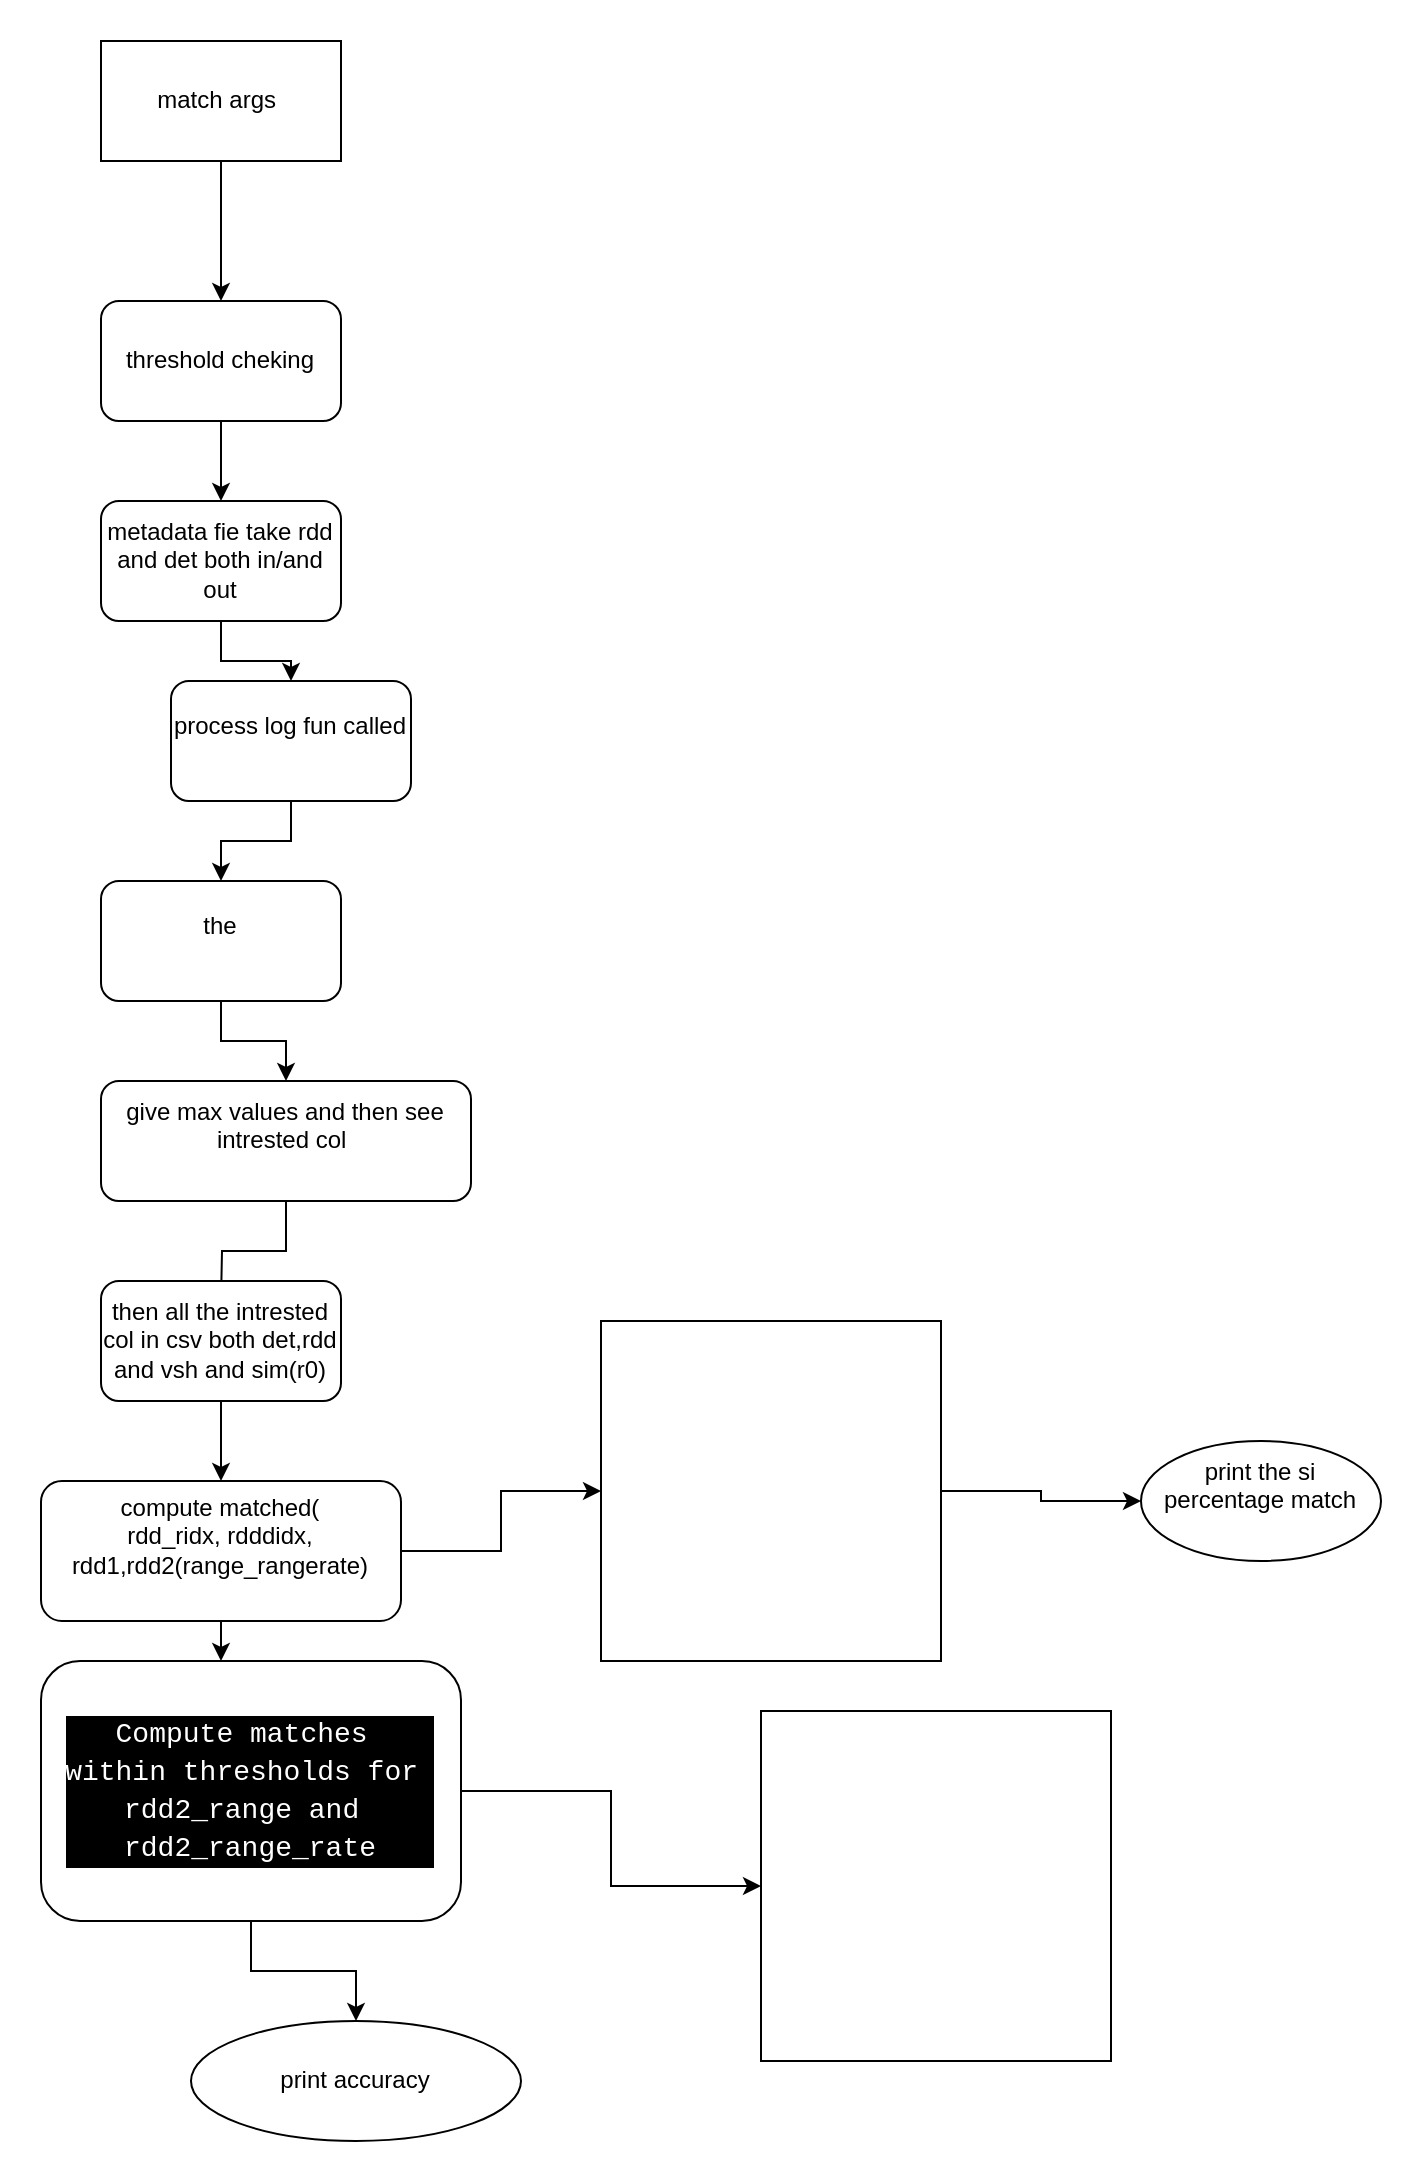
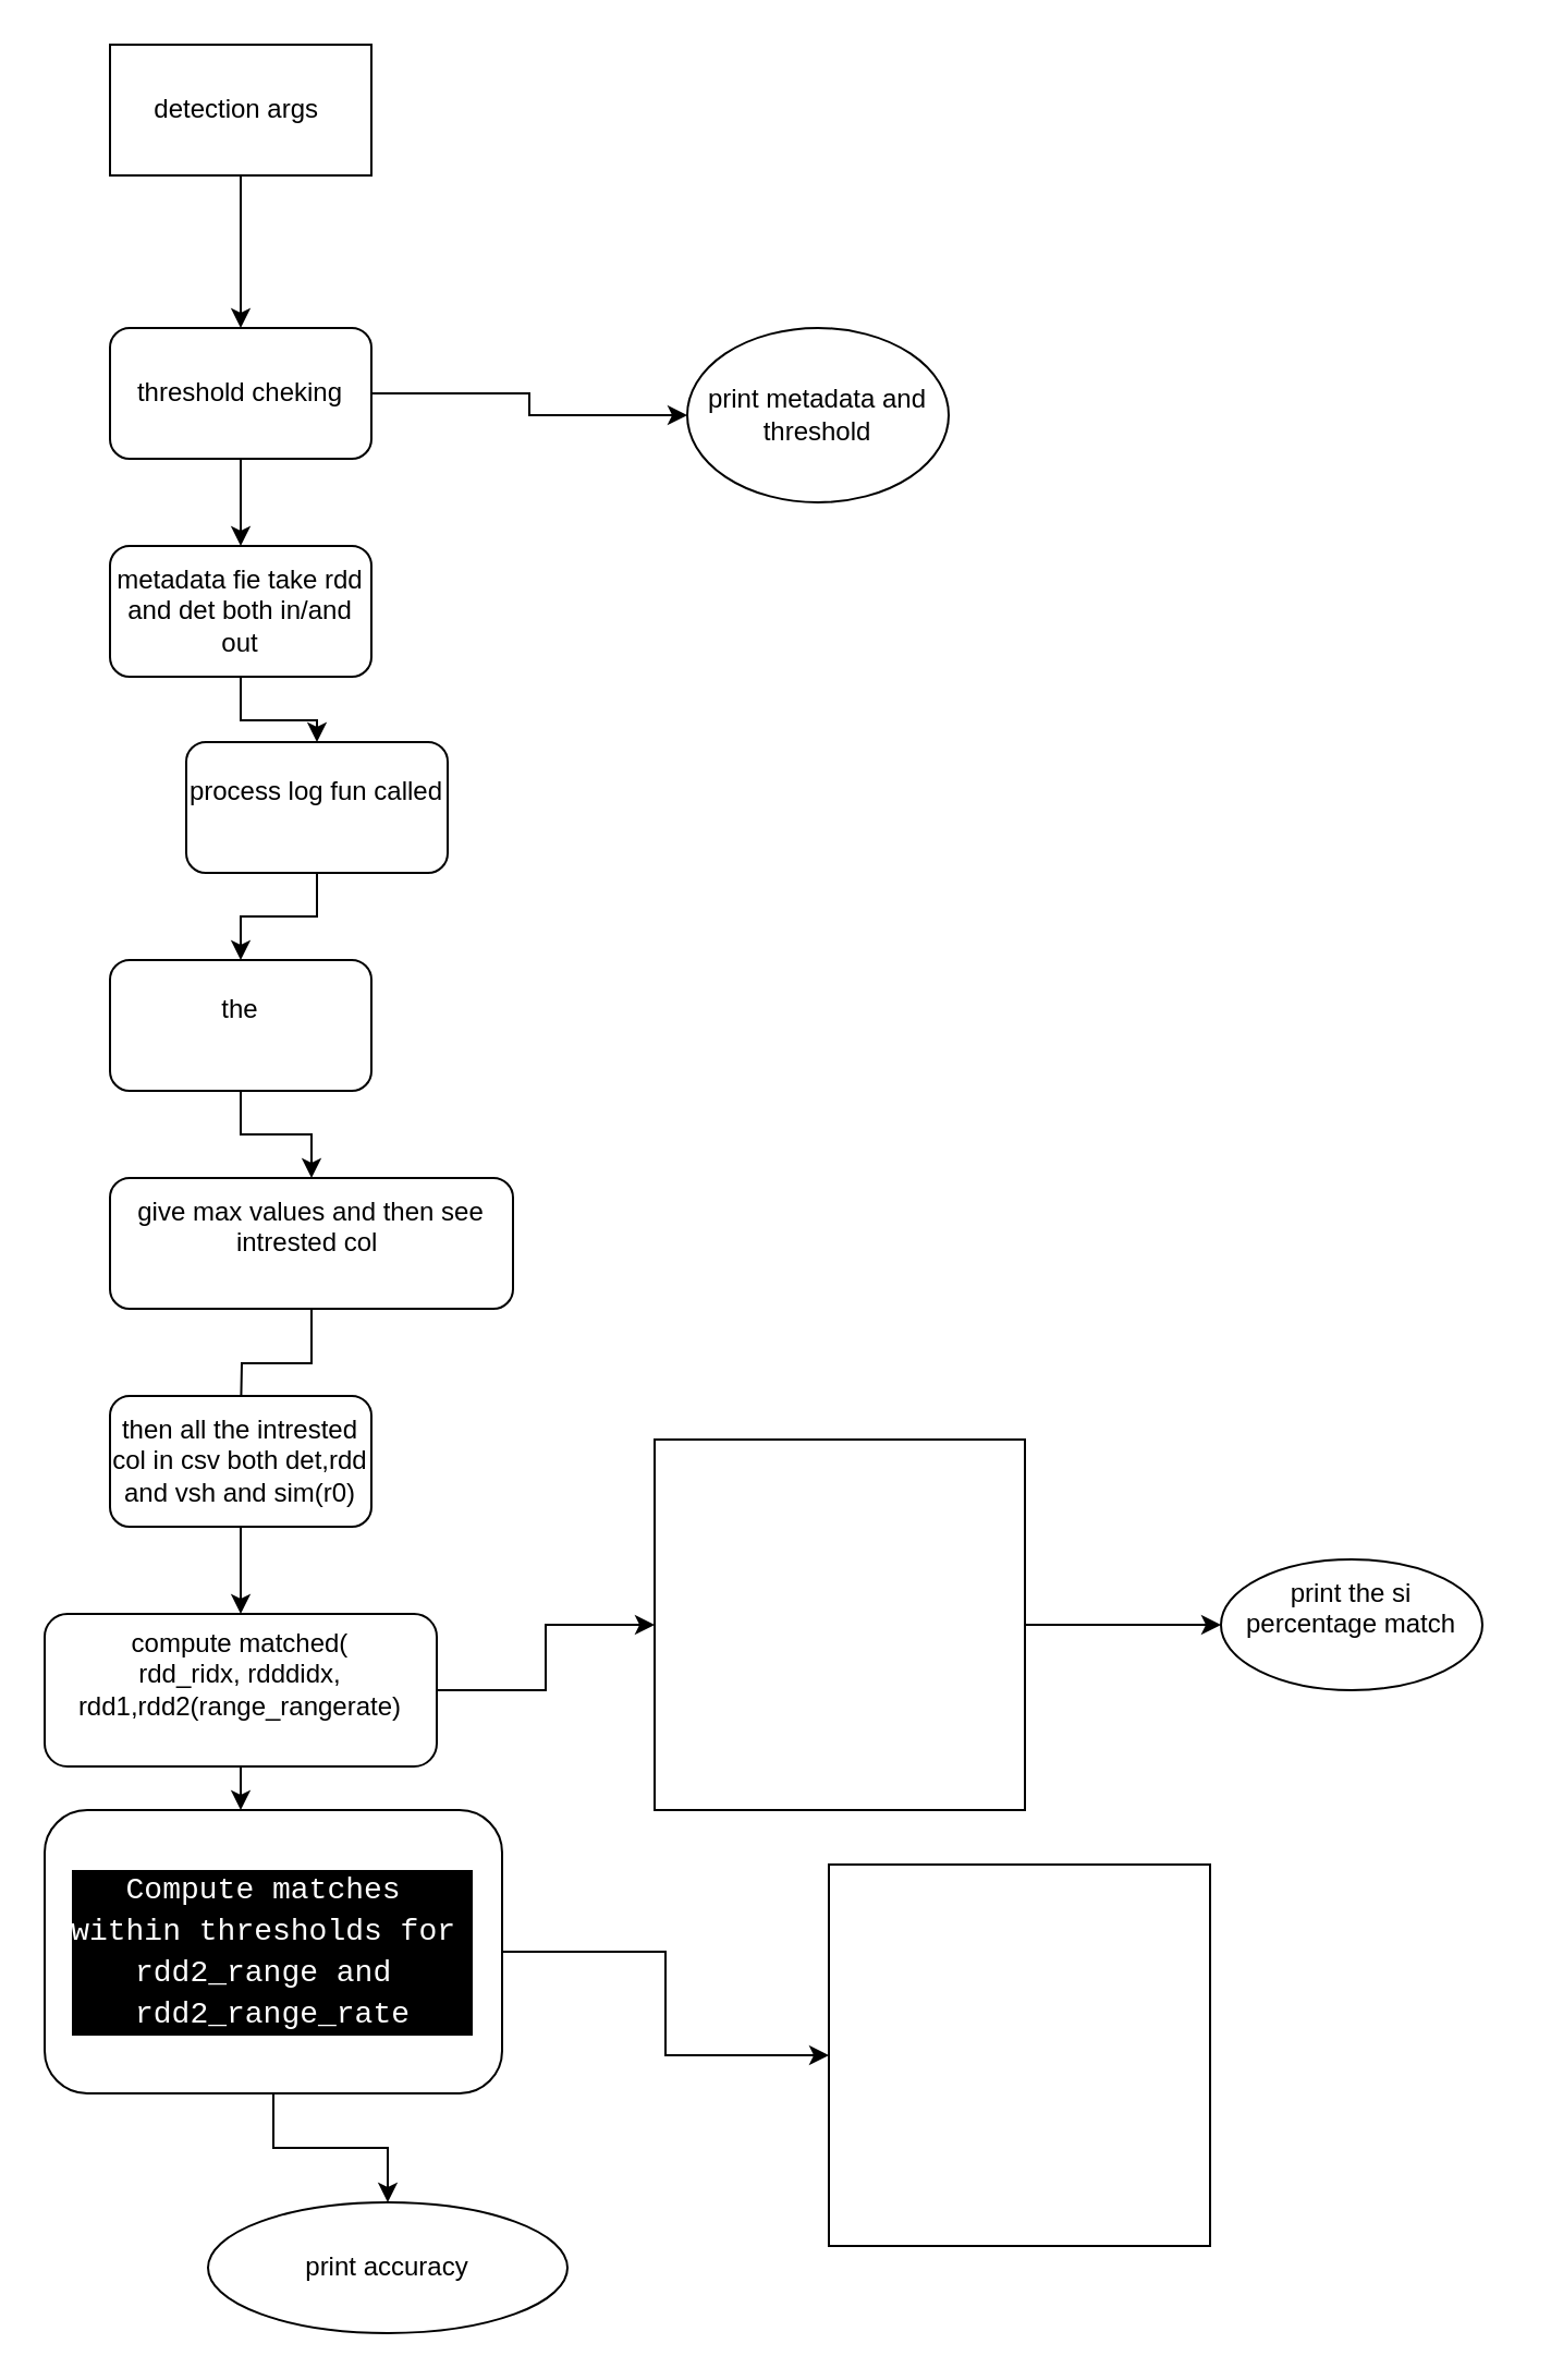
  <mxCell id="0" />
  <mxCell id="1" parent="0" />
  <mxCell id="2" style="edgeStyle=orthogonalEdgeStyle;rounded=0;orthogonalLoop=1;jettySize=auto;html=1;exitX=0.5;exitY=1;exitDx=0;exitDy=0;" edge="1" parent="1" source="3" target="6"><mxGeometry relative="1" as="geometry" /></mxCell>
- <mxCell id="3" value="match args&amp;nbsp;" style="rounded=0;whiteSpace=wrap;html=1;" vertex="1" parent="1"><mxGeometry x="50" y="20" width="120" height="60" as="geometry" /></mxCell>
+ <mxCell id="3" value="detection args&amp;nbsp;" style="rounded=0;whiteSpace=wrap;html=1;" vertex="1" parent="1"><mxGeometry x="50" y="20" width="120" height="60" as="geometry" /></mxCell>
+ <mxCell id="4" style="edgeStyle=orthogonalEdgeStyle;rounded=0;orthogonalLoop=1;jettySize=auto;html=1;exitX=1;exitY=0.5;exitDx=0;exitDy=0;" edge="1" parent="1" source="6" target="7"><mxGeometry relative="1" as="geometry" /></mxCell>
  <mxCell id="5" style="edgeStyle=orthogonalEdgeStyle;rounded=0;orthogonalLoop=1;jettySize=auto;html=1;exitX=0.5;exitY=1;exitDx=0;exitDy=0;entryX=0.5;entryY=0;entryDx=0;entryDy=0;" edge="1" parent="1" source="6" target="9"><mxGeometry relative="1" as="geometry" /></mxCell>
  <mxCell id="6" value="threshold cheking" style="rounded=1;whiteSpace=wrap;html=1;" vertex="1" parent="1"><mxGeometry x="50" y="150" width="120" height="60" as="geometry" /></mxCell>
+ <mxCell id="7" value="print metadata and threshold" style="ellipse;whiteSpace=wrap;html=1;" vertex="1" parent="1"><mxGeometry x="315" y="150" width="120" height="80" as="geometry" /></mxCell>
  <mxCell id="8" style="edgeStyle=orthogonalEdgeStyle;rounded=0;orthogonalLoop=1;jettySize=auto;html=1;exitX=0.5;exitY=1;exitDx=0;exitDy=0;entryX=0.5;entryY=0;entryDx=0;entryDy=0;" edge="1" parent="1" source="9" target="11"><mxGeometry relative="1" as="geometry" /></mxCell>
  <mxCell id="9" value="metadata fie take rdd and det both in/and out" style="rounded=1;whiteSpace=wrap;html=1;" vertex="1" parent="1"><mxGeometry x="50" y="250" width="120" height="60" as="geometry" /></mxCell>
  <mxCell id="10" style="edgeStyle=orthogonalEdgeStyle;rounded=0;orthogonalLoop=1;jettySize=auto;html=1;exitX=0.5;exitY=1;exitDx=0;exitDy=0;" edge="1" parent="1" source="11" target="13"><mxGeometry relative="1" as="geometry" /></mxCell>
  <mxCell id="11" value="process log fun called&lt;div&gt;&lt;br&gt;&lt;/div&gt;" style="rounded=1;whiteSpace=wrap;html=1;" vertex="1" parent="1"><mxGeometry x="85" y="340" width="120" height="60" as="geometry" /></mxCell>
  <mxCell id="12" style="edgeStyle=orthogonalEdgeStyle;rounded=0;orthogonalLoop=1;jettySize=auto;html=1;exitX=0.5;exitY=1;exitDx=0;exitDy=0;entryX=0.5;entryY=0;entryDx=0;entryDy=0;" edge="1" parent="1" source="13" target="15"><mxGeometry relative="1" as="geometry" /></mxCell>
  <mxCell id="13" value="the&lt;div&gt;&lt;br&gt;&lt;/div&gt;" style="rounded=1;whiteSpace=wrap;html=1;" vertex="1" parent="1"><mxGeometry x="50" y="440" width="120" height="60" as="geometry" /></mxCell>
  <mxCell id="14" style="edgeStyle=orthogonalEdgeStyle;rounded=0;orthogonalLoop=1;jettySize=auto;html=1;exitX=0.5;exitY=1;exitDx=0;exitDy=0;" edge="1" parent="1" source="15"><mxGeometry relative="1" as="geometry"><mxPoint x="110" y="650" as="targetPoint" /></mxGeometry></mxCell>
  <mxCell id="15" value="give max values and then see intrested col&amp;nbsp;&lt;div&gt;&lt;br&gt;&lt;/div&gt;" style="rounded=1;whiteSpace=wrap;html=1;" vertex="1" parent="1"><mxGeometry x="50" y="540" width="185" height="60" as="geometry" /></mxCell>
  <mxCell id="16" style="edgeStyle=orthogonalEdgeStyle;rounded=0;orthogonalLoop=1;jettySize=auto;html=1;exitX=0.5;exitY=1;exitDx=0;exitDy=0;" edge="1" parent="1" source="17" target="20"><mxGeometry relative="1" as="geometry" /></mxCell>
  <mxCell id="17" value="then all the intrested col in csv both det,rdd and vsh and sim(r0)" style="rounded=1;whiteSpace=wrap;html=1;" vertex="1" parent="1"><mxGeometry x="50" y="640" width="120" height="60" as="geometry" /></mxCell>
  <mxCell id="18" style="edgeStyle=orthogonalEdgeStyle;rounded=0;orthogonalLoop=1;jettySize=auto;html=1;exitX=0.5;exitY=1;exitDx=0;exitDy=0;" edge="1" parent="1" source="20"><mxGeometry relative="1" as="geometry"><mxPoint x="110" y="830" as="targetPoint" /></mxGeometry></mxCell>
  <mxCell id="19" style="edgeStyle=orthogonalEdgeStyle;rounded=0;orthogonalLoop=1;jettySize=auto;html=1;exitX=1;exitY=0.5;exitDx=0;exitDy=0;entryX=0;entryY=0.5;entryDx=0;entryDy=0;" edge="1" parent="1" source="20" target="28"><mxGeometry relative="1" as="geometry" /></mxCell>
  <mxCell id="20" value="compute matched(&lt;div&gt;rdd_ridx, rdddidx, rdd1,rdd2(range_rangerate)&lt;/div&gt;&lt;div&gt;&amp;nbsp;&lt;/div&gt;" style="rounded=1;whiteSpace=wrap;html=1;" vertex="1" parent="1"><mxGeometry x="20" y="740" width="180" height="70" as="geometry" /></mxCell>
- <mxCell id="21" value="print the si percentage match&lt;div&gt;&lt;br&gt;&lt;/div&gt;" style="ellipse;whiteSpace=wrap;html=1;" vertex="1" parent="1"><mxGeometry x="570" y="720" width="120" height="60" as="geometry" /></mxCell>
+ <mxCell id="21" value="print the si percentage match&lt;div&gt;&lt;br&gt;&lt;/div&gt;" style="ellipse;whiteSpace=wrap;html=1;" vertex="1" parent="1"><mxGeometry x="560" y="715" width="120" height="60" as="geometry" /></mxCell>
  <mxCell id="22" style="edgeStyle=orthogonalEdgeStyle;rounded=0;orthogonalLoop=1;jettySize=auto;html=1;exitX=0.5;exitY=1;exitDx=0;exitDy=0;entryX=0.5;entryY=0;entryDx=0;entryDy=0;" edge="1" parent="1" source="24" target="25"><mxGeometry relative="1" as="geometry" /></mxCell>
  <mxCell id="23" style="edgeStyle=orthogonalEdgeStyle;rounded=0;orthogonalLoop=1;jettySize=auto;html=1;exitX=1;exitY=0.5;exitDx=0;exitDy=0;" edge="1" parent="1" source="24" target="26"><mxGeometry relative="1" as="geometry" /></mxCell>
  <mxCell id="24" value="&lt;div style=&quot;background-color: rgb(0, 0, 0); font-family: Consolas, &amp;quot;Courier New&amp;quot;, monospace; font-size: 14px; line-height: 19px; white-space: pre;&quot;&gt;&lt;font color=&quot;#ffffff&quot;&gt;Compute matches &lt;/font&gt;&lt;/div&gt;&lt;div style=&quot;background-color: rgb(0, 0, 0); font-family: Consolas, &amp;quot;Courier New&amp;quot;, monospace; font-size: 14px; line-height: 19px; white-space: pre;&quot;&gt;&lt;font color=&quot;#ffffff&quot;&gt;within thresholds for &lt;/font&gt;&lt;/div&gt;&lt;div style=&quot;background-color: rgb(0, 0, 0); font-family: Consolas, &amp;quot;Courier New&amp;quot;, monospace; font-size: 14px; line-height: 19px; white-space: pre;&quot;&gt;&lt;font color=&quot;#ffffff&quot;&gt;rdd2_range and &lt;/font&gt;&lt;/div&gt;&lt;div style=&quot;background-color: rgb(0, 0, 0); font-family: Consolas, &amp;quot;Courier New&amp;quot;, monospace; font-size: 14px; line-height: 19px; white-space: pre;&quot;&gt;&lt;font color=&quot;#ffffff&quot;&gt;rdd2_range_rate&lt;/font&gt;&lt;/div&gt;" style="rounded=1;whiteSpace=wrap;html=1;" vertex="1" parent="1"><mxGeometry x="20" y="830" width="210" height="130" as="geometry" /></mxCell>
  <mxCell id="25" value="print accuracy" style="ellipse;whiteSpace=wrap;html=1;" vertex="1" parent="1"><mxGeometry x="95" y="1010" width="165" height="60" as="geometry" /></mxCell>
  <mxCell id="26" value="" style="whiteSpace=wrap;html=1;aspect=fixed;" vertex="1" parent="1"><mxGeometry x="380" y="855" width="175" height="175" as="geometry" /></mxCell>
  <mxCell id="27" style="edgeStyle=orthogonalEdgeStyle;rounded=0;orthogonalLoop=1;jettySize=auto;html=1;exitX=1;exitY=0.5;exitDx=0;exitDy=0;" edge="1" parent="1" source="28" target="21"><mxGeometry relative="1" as="geometry" /></mxCell>
  <mxCell id="28" value="" style="whiteSpace=wrap;html=1;aspect=fixed;" vertex="1" parent="1"><mxGeometry x="300" y="660" width="170" height="170" as="geometry" /></mxCell>
